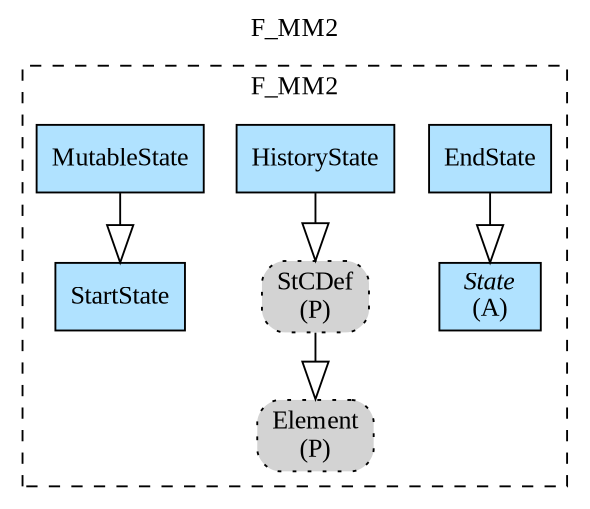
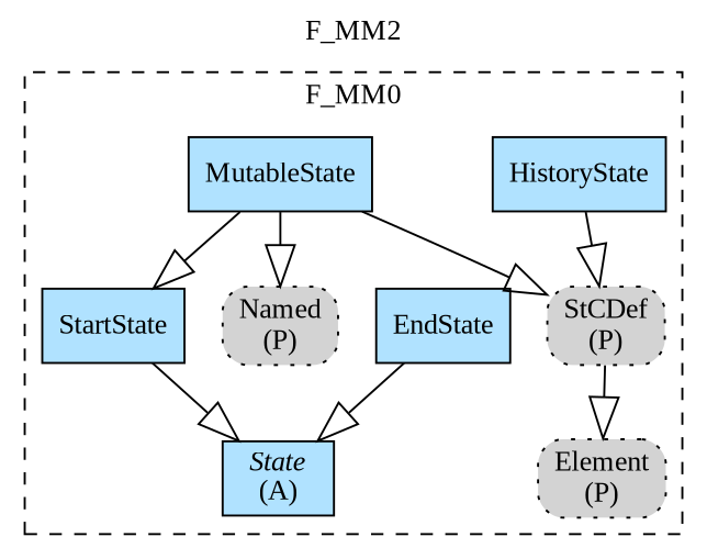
  digraph {
    fontname="Liberation Serif"
    label=F_MM2
    labelfontsize=12
    labelloc=tl
    node [fillcolor=lightskyblue1 fontname="Liberation Serif" shape=record style=filled]
    edge [arrowhead=onormal arrowsize=2.0 fontname="Liberation Serif"]
    n1 [fillcolor=lightgray label=<Element<br/>(P)> shape=box style="rounded,filled,dotted"]
    n2 [label=EndState]
    n3 [label=<{<I>State</I><br/>(A)}>]
    n4 [label=StartState]
    n5 [label=HistoryState]
+   n6 [fillcolor=lightgray label=<Named<br/>(P)> shape=box style="rounded,filled,dotted"]
    n7 [label=MutableState]
    n8 [fillcolor=lightgray label=<StCDef<br/>(P)> shape=box style="rounded,filled,dotted"]
    subgraph cluster_1 {
+     label=F_MM0
      style=dashed
      n1
      n2
      n3
      n4
      n5
+     n6
      n7
      n8
    }
    n2 -> n3
+   n4 -> n3
    n5 -> n8
    n7 -> n4
+   n7 -> n6
+   n7 -> n8
    n8 -> n1
  }
